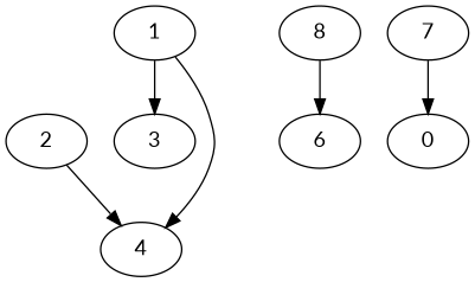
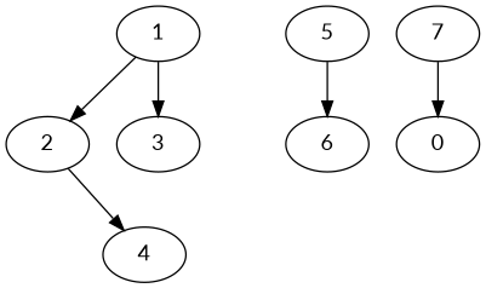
  digraph {
    fontname=Lato
    node [fontname=Lato]
    edge [fontname=Lato]
    1 [alpha=21.51]
    2 [alpha=46.32]
    3 [alpha=20.17]
    4 [alpha=46.82]
-   5 [alpha=28.65 label=8]
+   5 [alpha=28.65]
    6 [alpha=46.07]
    7 [alpha=20.03]
    n8 [alpha=42.29 label=0]
-   1 -> 4
+   1 -> 2
    1 -> 3
    2 -> 4
    5 -> 6
    7 -> n8
  }
